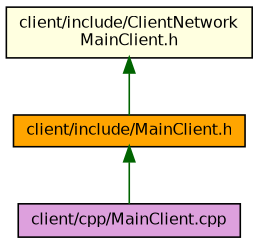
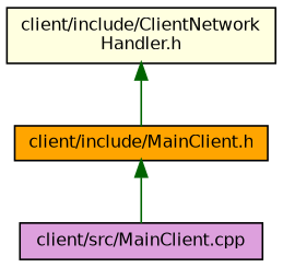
  digraph {
    node [color=black fontname=Helvetica fontsize=10 shape=record style=filled]
    edge [color=darkgreen dir=back fontname=Helvetica fontsize=10 labelfontname=Helvetica labelfontsize=10 style=solid]
-   n1 [fillcolor=lightyellow fontcolor=black height=0.2 label="client/include/ClientNetwork\lMainClient.h" width=0.4]
+   n1 [fillcolor=lightyellow fontcolor=black height=0.2 label="client/include/ClientNetwork\lHandler.h" width=0.4]
    n2 [fillcolor=orange height=0.2 label="client/include/MainClient.h" width=0.4]
-   n3 [fillcolor=plum height=0.2 label="client/cpp/MainClient.cpp" width=0.4]
+   n3 [fillcolor=plum height=0.2 label="client/src/MainClient.cpp" width=0.4]
    n1 -> n2
    n2 -> n3
  }
